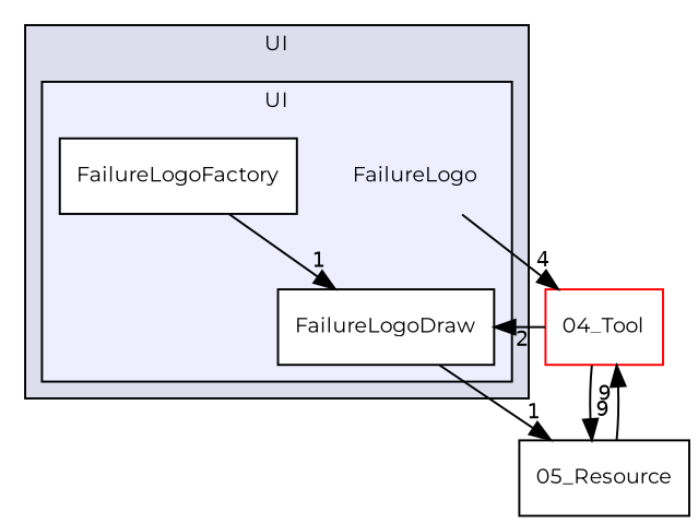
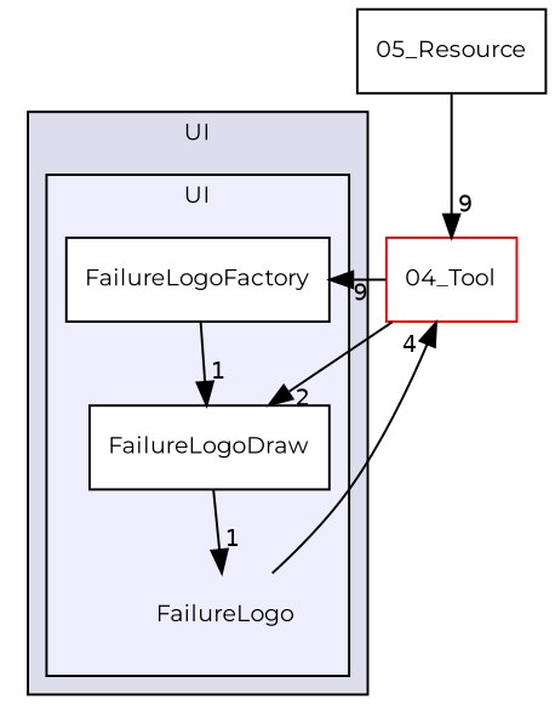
  digraph {
    compound=true
    fontname=Montserrat
    node [fontname=Montserrat fontsize=10 shape=box color=black fillcolor=white style=filled]
    edge [fontname=Montserrat headlabel=1 labeldistance=1.5 labelfontname=Helvetica labelfontsize=10]
    n1 [label=FailureLogo shape=plaintext color="" fillcolor="" style=""]
    n2 [label=FailureLogoDraw]
    n3 [label=FailureLogoFactory]
    n4 [color=red label="04_Tool"]
    n5 [label="05_Resource"]
    subgraph cluster_1 {
      bgcolor="#ddddee"
      fontsize=10
      label=UI
      pencolor=black
      subgraph cluster_2 {
        bgcolor="#eeeeff"
        fontsize=10
        label=UI
        pencolor=black
        n1
        n2
        n3
      }
    }
    n1 -> n4 [headlabel=4]
-   n2 -> n5
+   n2 -> n1
    n3 -> n2
    n4 -> n2 [headlabel=2]
-   n4 -> n5 [headlabel=9]
+   n4 -> n3 [headlabel=9]
    n5 -> n4 [headlabel=9]
  }
